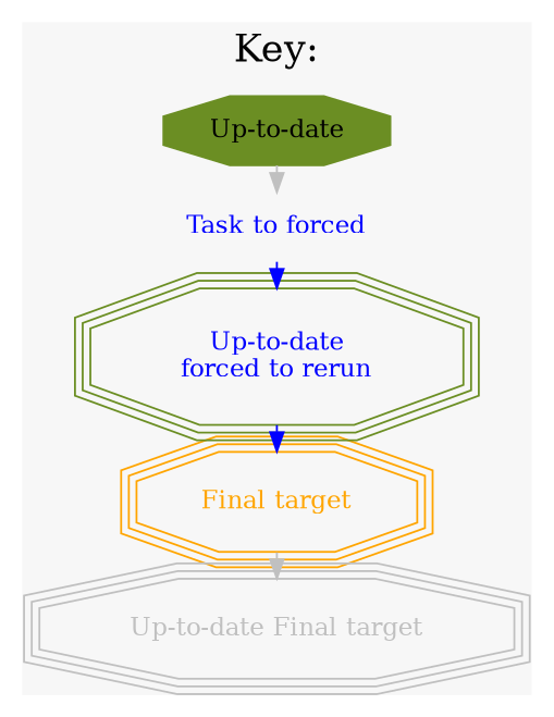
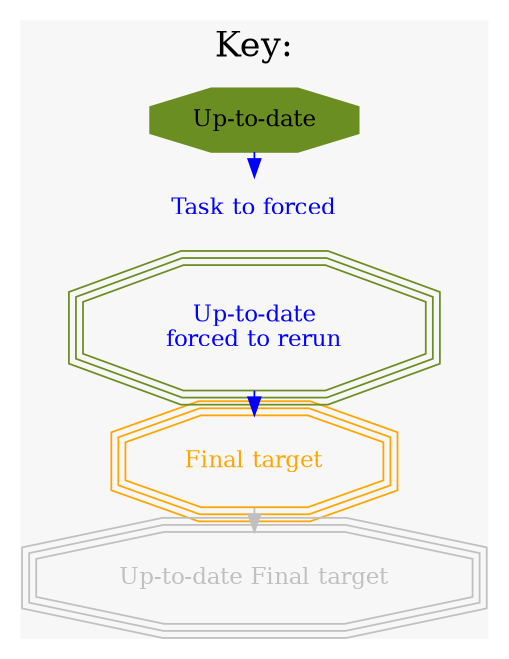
  digraph {
    fontsize=50
    ranksep=0.2
    splines=true
    width=0.001
    node [color=olivedrab fontcolor=blue fontsize=13 shape=tripleoctagon]
    edge [color=gray]
    n1 [color=orange fontcolor=orange label="Final target"]
    n2 [color=gray fontcolor=gray label="Up-to-date Final target"]
    n3 [label="Task to forced" shape=plaintext color=""]
    n4 [label="Up-to-date\nforced to rerun"]
    n5 [fillcolor=olivedrab fontcolor=black label="Up-to-date" shape=octagon style=filled]
    subgraph cluster_1 {
      color=gray97
      fontsize=20
      label="Key:"
      style=filled
      n1
      n2
      n3
      n4
      n5
    }
    n1 -> n2
-   n3 -> n4 [color=blue]
    n4 -> n1 [color=blue]
-   n5 -> n3
+   n5 -> n3 [color=blue]
  }
